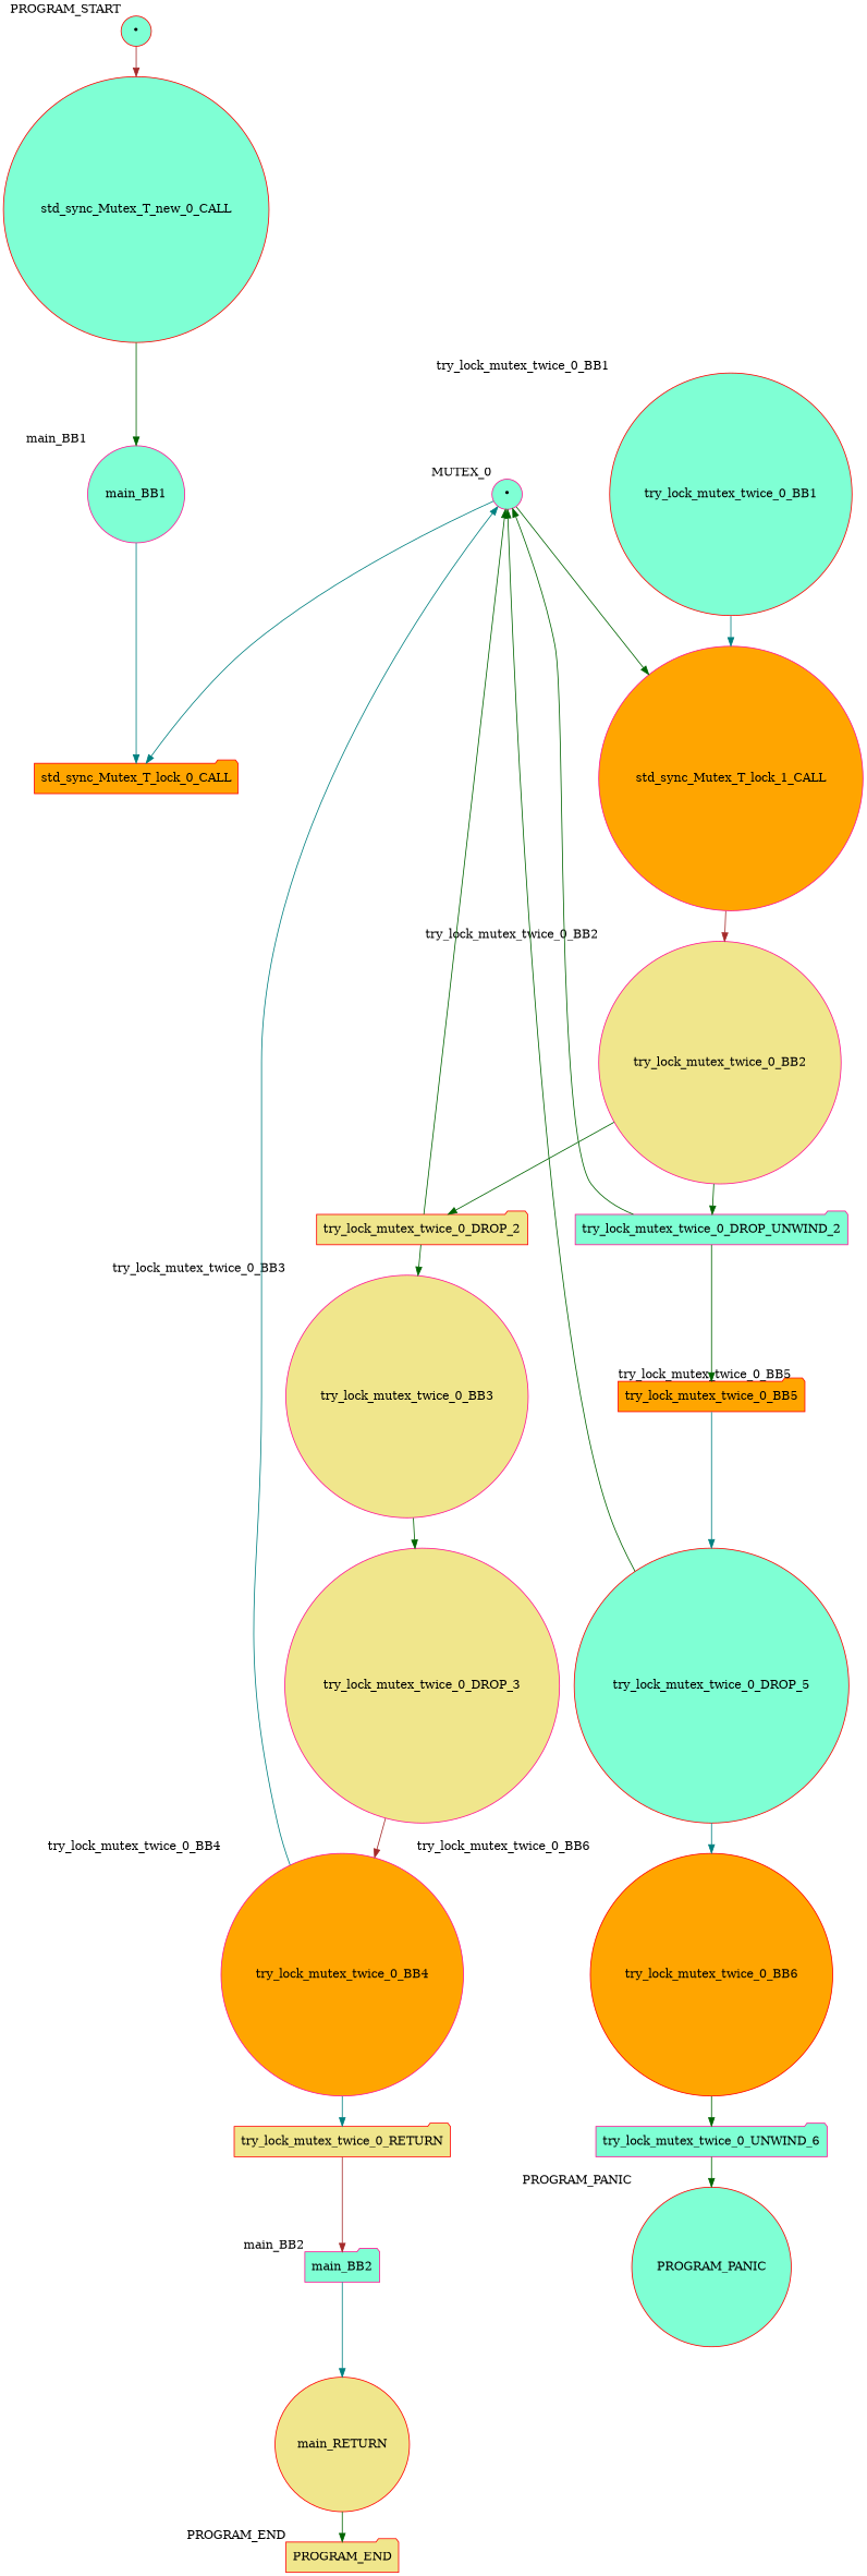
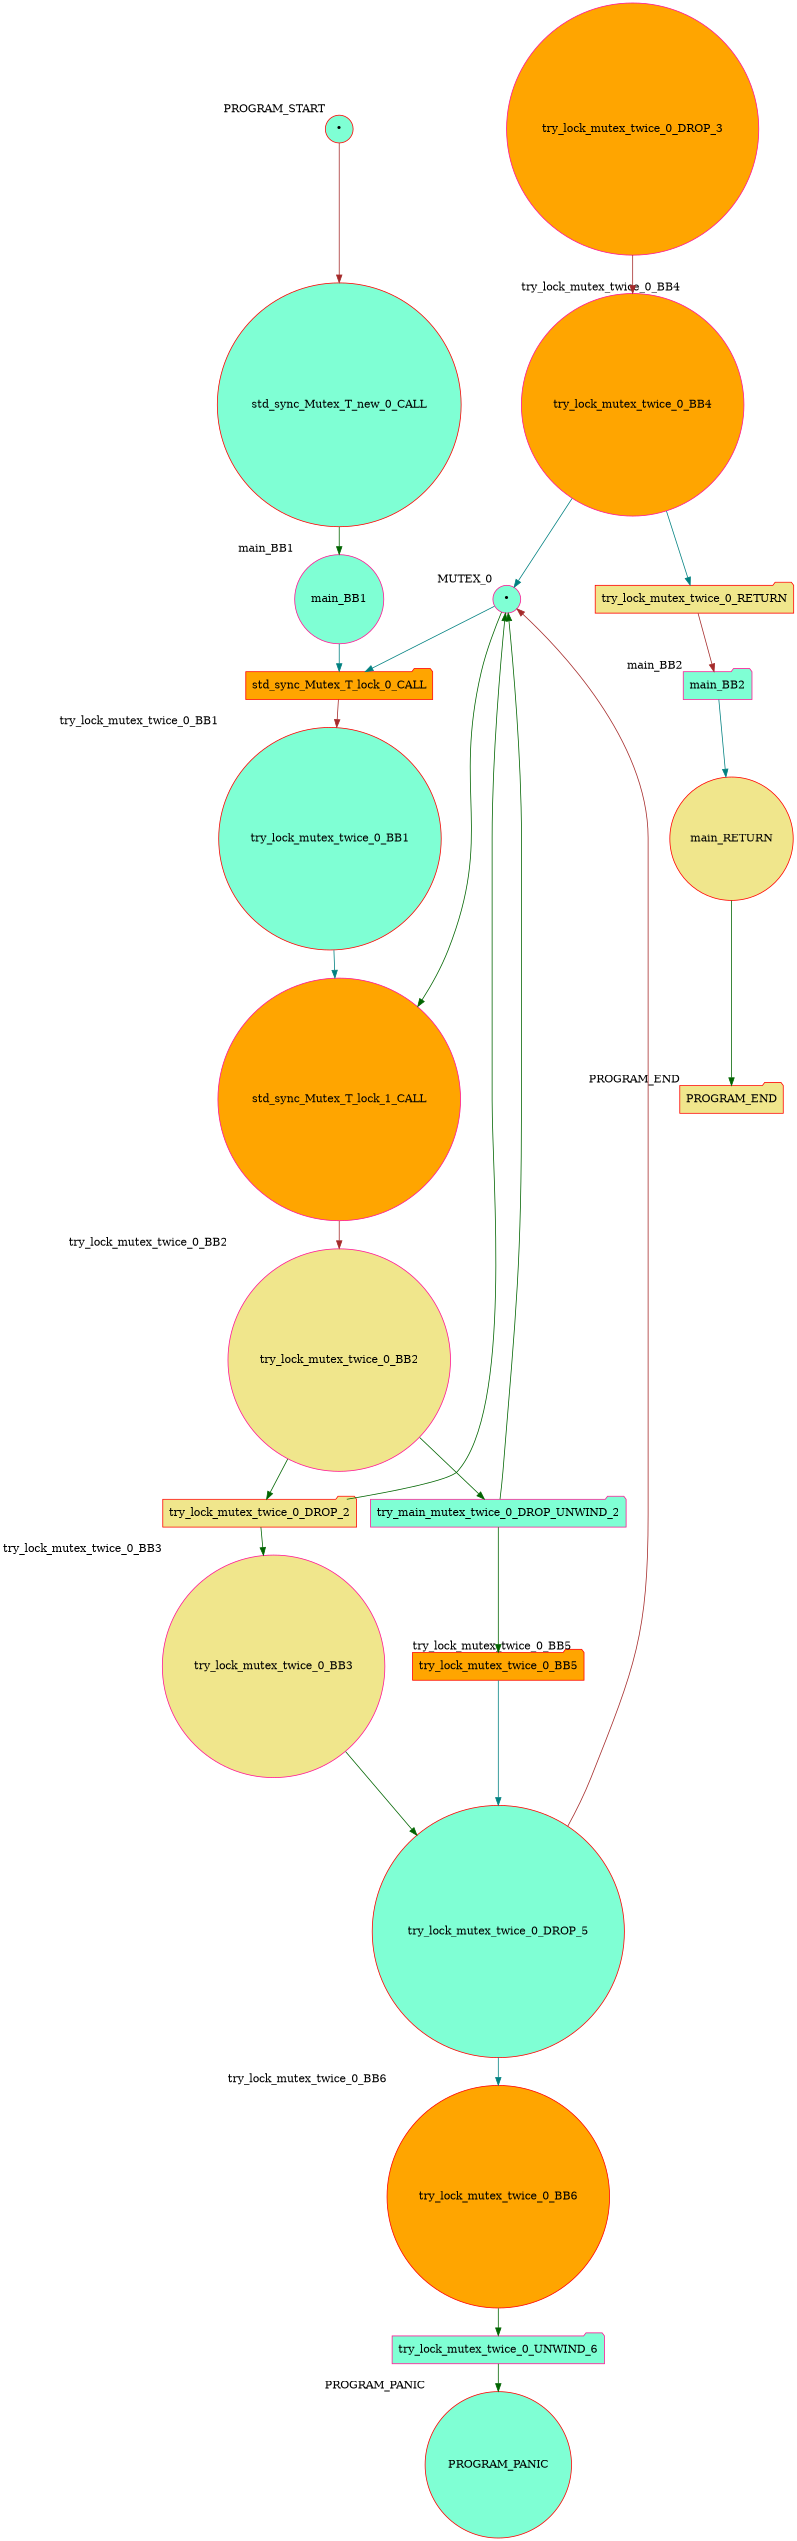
  digraph {
    node [color=red fillcolor=aquamarine shape=circle style=filled]
    edge [color=darkgreen]
    n1 [color=deeppink label="•" xlabel=MUTEX_0]
    n2 [fillcolor=orange label=std_sync_Mutex_T_lock_0_CALL shape=folder]
    n3 [color=deeppink fillcolor=orange label=std_sync_Mutex_T_lock_1_CALL]
    try_lock_mutex_twice_0_BB1 [xlabel=try_lock_mutex_twice_0_BB1]
    try_lock_mutex_twice_0_BB2 [color=deeppink fillcolor=khaki xlabel=try_lock_mutex_twice_0_BB2]
    PROGRAM_END [fillcolor=khaki shape=folder xlabel=PROGRAM_END]
    PROGRAM_PANIC [xlabel=PROGRAM_PANIC]
    n8 [label="•" xlabel=PROGRAM_START]
    n9 [label=std_sync_Mutex_T_new_0_CALL]
    main_BB1 [color=deeppink xlabel=main_BB1]
    main_BB2 [color=deeppink shape=folder xlabel=main_BB2]
    n12 [fillcolor=khaki label=main_RETURN]
    n13 [fillcolor=khaki label=try_lock_mutex_twice_0_DROP_2 shape=folder]
-   n14 [color=deeppink label=try_lock_mutex_twice_0_DROP_UNWIND_2 shape=folder]
+   n14 [color=deeppink label=try_main_mutex_twice_0_DROP_UNWIND_2 shape=folder]
    try_lock_mutex_twice_0_BB3 [color=deeppink fillcolor=khaki xlabel=try_lock_mutex_twice_0_BB3]
    try_lock_mutex_twice_0_BB5 [fillcolor=orange shape=folder xlabel=try_lock_mutex_twice_0_BB5]
-   n17 [color=deeppink fillcolor=khaki label=try_lock_mutex_twice_0_DROP_3]
+   n17 [color=deeppink fillcolor=orange label=try_lock_mutex_twice_0_DROP_3]
    try_lock_mutex_twice_0_BB4 [color=deeppink fillcolor=orange xlabel=try_lock_mutex_twice_0_BB4]
    n19 [fillcolor=khaki label=try_lock_mutex_twice_0_RETURN shape=folder]
    n20 [label=try_lock_mutex_twice_0_DROP_5]
    try_lock_mutex_twice_0_BB6 [fillcolor=orange xlabel=try_lock_mutex_twice_0_BB6]
    n22 [color=deeppink label=try_lock_mutex_twice_0_UNWIND_6 shape=folder]
    n1 -> n2 [color=teal]
    n1 -> n3
+   n2 -> try_lock_mutex_twice_0_BB1 [color=brown]
    n3 -> try_lock_mutex_twice_0_BB2 [color=brown]
    try_lock_mutex_twice_0_BB1 -> n3 [color=teal]
    try_lock_mutex_twice_0_BB2 -> n13
    try_lock_mutex_twice_0_BB2 -> n14
    n8 -> n9 [color=brown]
    n9 -> main_BB1
    main_BB1 -> n2 [color=teal]
    main_BB2 -> n12 [color=teal]
    n12 -> PROGRAM_END
    n13 -> n1
    n13 -> try_lock_mutex_twice_0_BB3
    n14 -> n1
    n14 -> try_lock_mutex_twice_0_BB5
-   try_lock_mutex_twice_0_BB3 -> n17
+   try_lock_mutex_twice_0_BB3 -> n20
    try_lock_mutex_twice_0_BB5 -> n20 [color=teal]
    n17 -> try_lock_mutex_twice_0_BB4 [color=brown]
    try_lock_mutex_twice_0_BB4 -> n1 [color=teal]
    try_lock_mutex_twice_0_BB4 -> n19 [color=teal]
    n19 -> main_BB2 [color=brown]
-   n20 -> n1
+   n20 -> n1 [color=brown]
    n20 -> try_lock_mutex_twice_0_BB6 [color=teal]
    try_lock_mutex_twice_0_BB6 -> n22
    n22 -> PROGRAM_PANIC
  }
